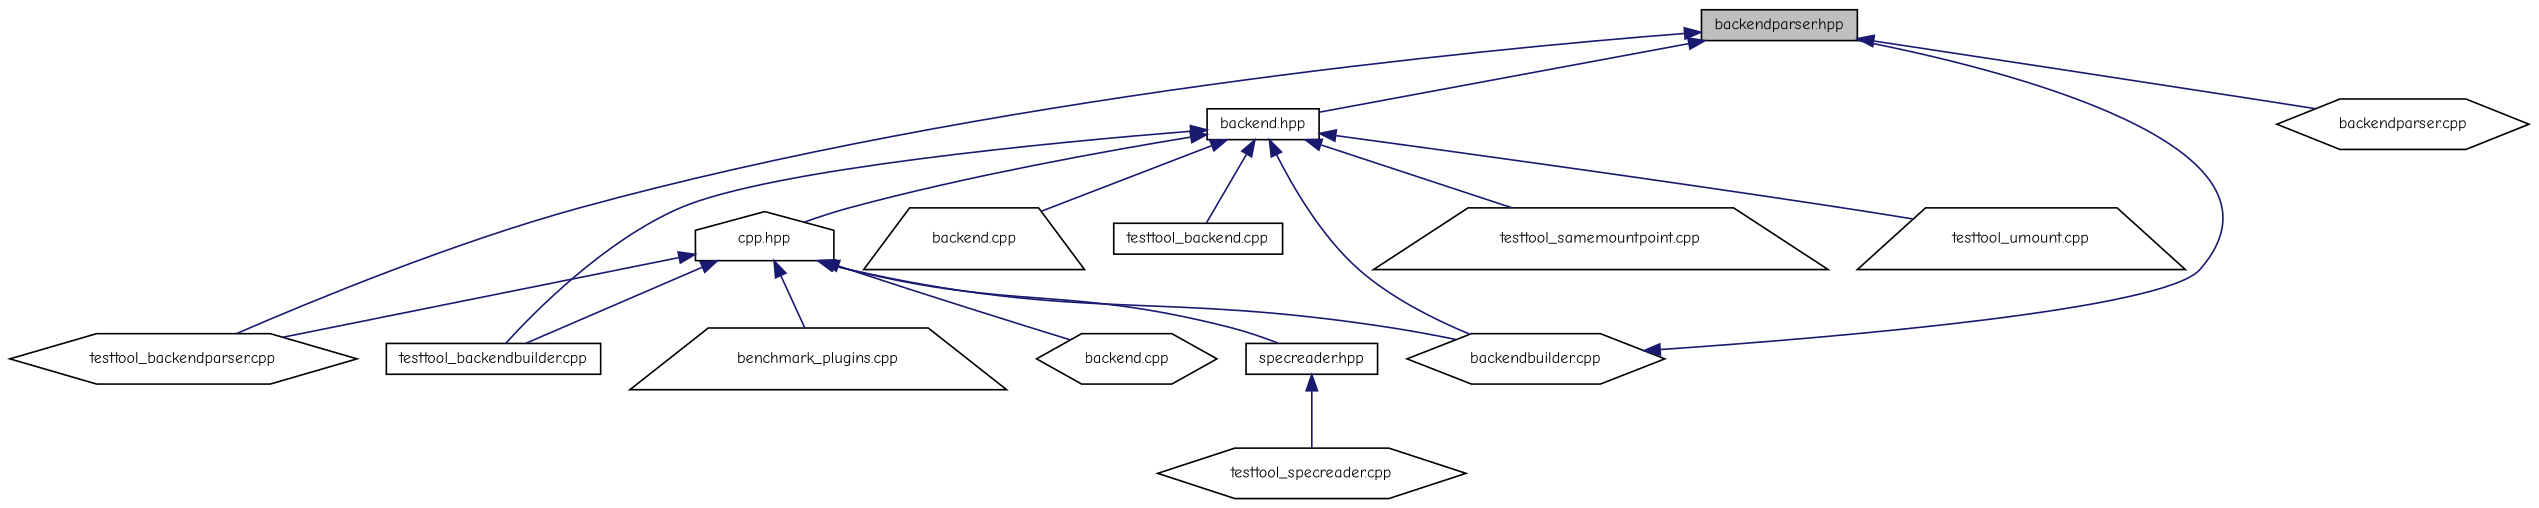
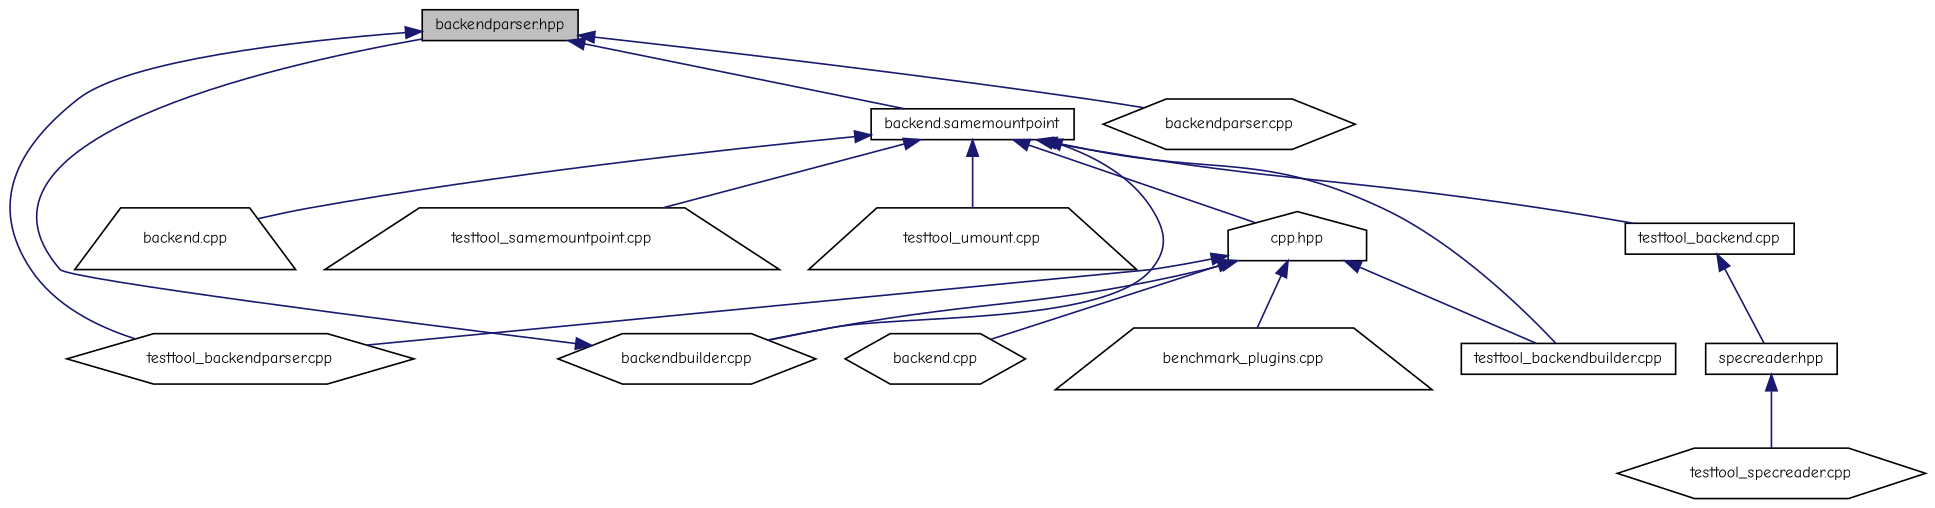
  digraph {
    fontname="Comic Neue"
    node [color=black fillcolor=white fontname="Comic Neue" fontsize=10 shape=box style=filled]
    edge [color=midnightblue dir=back fontname="Comic Neue" fontsize=10 labelfontname=Helvetica labelfontsize=10 style=solid]
    n1 [fillcolor=grey75 fontcolor=black height=0.2 label="backendparser.hpp" width=0.4]
-   n2 [height=0.2 label="backend.hpp" width=0.4]
+   n2 [height=0.2 label="backend.samemountpoint" width=0.4]
    n3 [height=0.2 label="testtool_backendparser.cpp" shape=hexagon width=0.4]
    n4 [height=0.2 label="backendparser.cpp" shape=hexagon width=0.4]
    n5 [height=0.2 label="backendbuilder.cpp" shape=hexagon width=0.4]
    n6 [height=0.2 label="cpp.hpp" shape=house width=0.4]
    n7 [height=0.2 label="testtool_backendbuilder.cpp" width=0.4]
    n8 [height=0.2 label="backend.cpp" shape=trapezium width=0.4]
    n9 [height=0.2 label="testtool_backend.cpp" width=0.4]
    n10 [height=0.2 label="testtool_samemountpoint.cpp" shape=trapezium width=0.4]
    n11 [height=0.2 label="testtool_umount.cpp" shape=trapezium width=0.4]
    n12 [height=0.2 label="benchmark_plugins.cpp" shape=trapezium width=0.4]
    n13 [height=0.2 label="backend.cpp" shape=hexagon width=0.4]
    n14 [height=0.2 label="specreader.hpp" width=0.4]
    n15 [height=0.2 label="testtool_specreader.cpp" shape=hexagon width=0.4]
    n1 -> n2
    n1 -> n3
    n1 -> n4
    n2 -> n5
    n2 -> n6
    n2 -> n7
    n2 -> n8
    n2 -> n9
    n2 -> n10
    n2 -> n11
    n5 -> n1
    n6 -> n3
    n6 -> n5
    n6 -> n7
    n6 -> n12
    n6 -> n13
-   n6 -> n14
+   n9 -> n14
    n14 -> n15
  }
